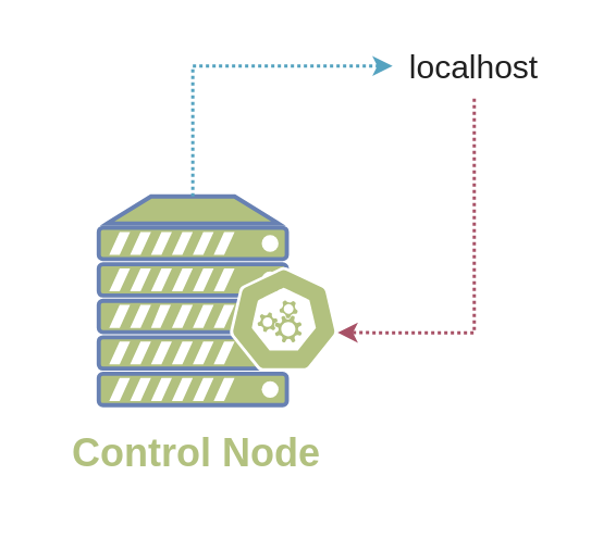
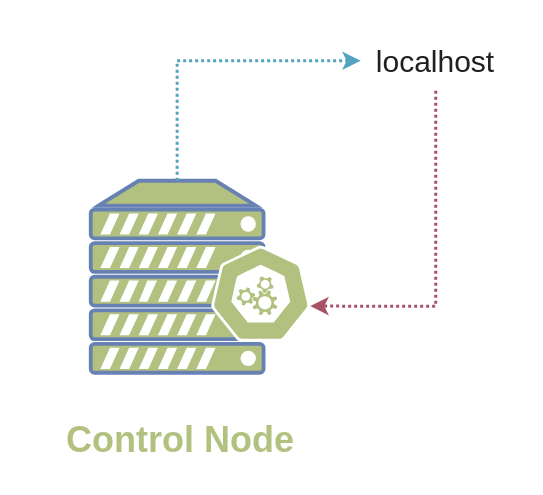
  <mxCell id="0" />
  <mxCell id="1" parent="0" />
  <mxCell id="2" value="" style="group" parent="1" vertex="1" connectable="0"><mxGeometry x="60" y="120" width="146.67" height="128" as="geometry" /></mxCell>
  <mxCell id="3" value="" style="fontColor=#0066CC;verticalAlign=top;verticalLabelPosition=bottom;labelPosition=center;align=center;html=1;outlineConnect=0;fillColor=#B2C17F;strokeColor=#6881B3;gradientColor=none;gradientDirection=north;strokeWidth=2;shape=mxgraph.networks.server;aspect=fixed;" parent="2" vertex="1"><mxGeometry width="115.2" height="128" as="geometry" /></mxCell>
  <mxCell id="4" value="" style="html=1;dashed=0;whitespace=wrap;fillColor=#B2C17F;strokeColor=#ffffff;points=[[0.005,0.63,0],[0.1,0.2,0],[0.9,0.2,0],[0.5,0,0],[0.995,0.63,0],[0.72,0.99,0],[0.5,1,0],[0.28,0.99,0]];shape=mxgraph.kubernetes.icon;prIcon=master;aspect=fixed;" parent="2" vertex="1"><mxGeometry x="80" y="43.26" width="66.67" height="64" as="geometry" /></mxCell>
- <mxCell id="5" value="&lt;b style=&quot;font-size: 24px;&quot;&gt;&lt;font style=&quot;font-size: 24px;&quot;&gt;Control Node&lt;/font&gt;&lt;/b&gt;" style="text;html=1;strokeColor=none;fillColor=none;align=center;verticalAlign=middle;whiteSpace=wrap;rounded=0;fontSize=24;fontColor=#B2C17F;" parent="1" vertex="1"><mxGeometry x="20" y="248" width="200" height="60" as="geometry" /></mxCell>
+ <mxCell id="5" value="&lt;b style=&quot;font-size: 24px;&quot;&gt;&lt;font style=&quot;font-size: 24px;&quot;&gt;Control Node&lt;/font&gt;&lt;/b&gt;" style="text;html=1;strokeColor=none;fillColor=none;align=center;verticalAlign=middle;whiteSpace=wrap;rounded=0;fontSize=24;fontColor=#B2C17F;" parent="1" vertex="1"><mxGeometry x="20" y="263" width="200" height="60" as="geometry" /></mxCell>
  <mxCell id="6" value="&lt;font color=&quot;#202020&quot;&gt;localhost&lt;/font&gt;" style="text;html=1;strokeColor=none;fillColor=none;align=center;verticalAlign=middle;whiteSpace=wrap;rounded=0;fontSize=20;fontStyle=0" parent="1" vertex="1"><mxGeometry x="240" y="20" width="100" height="40" as="geometry" /></mxCell>
  <mxCell id="7" style="rounded=0;orthogonalLoop=1;jettySize=auto;html=1;fontSize=20;dashed=1;dashPattern=1 1;strokeWidth=2;strokeColor=#55A3C0;edgeStyle=orthogonalEdgeStyle;exitX=0.5;exitY=0;exitDx=0;exitDy=0;exitPerimeter=0;entryX=0;entryY=0.5;entryDx=0;entryDy=0;" parent="1" edge="1" target="6" source="3"><mxGeometry relative="1" as="geometry"><mxPoint x="130" y="40" as="sourcePoint" /><mxPoint x="330" y="140" as="targetPoint" /></mxGeometry></mxCell>
  <mxCell id="8" style="rounded=0;orthogonalLoop=1;jettySize=auto;html=1;fontSize=20;dashed=1;dashPattern=1 1;strokeWidth=2;strokeColor=#A85267;edgeStyle=orthogonalEdgeStyle;exitX=0.5;exitY=1;exitDx=0;exitDy=0;entryX=0.995;entryY=0.63;entryDx=0;entryDy=0;entryPerimeter=0;" edge="1" parent="1" source="6" target="4"><mxGeometry relative="1" as="geometry"><mxPoint x="140" y="440" as="sourcePoint" /><mxPoint x="50" y="610" as="targetPoint" /></mxGeometry></mxCell>
